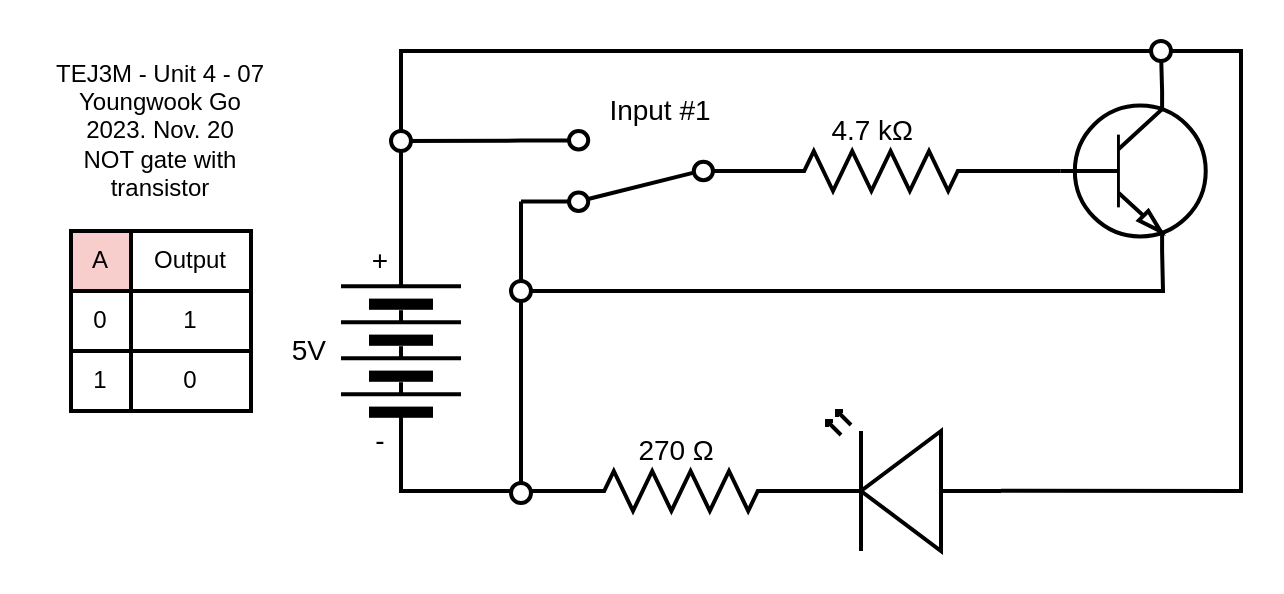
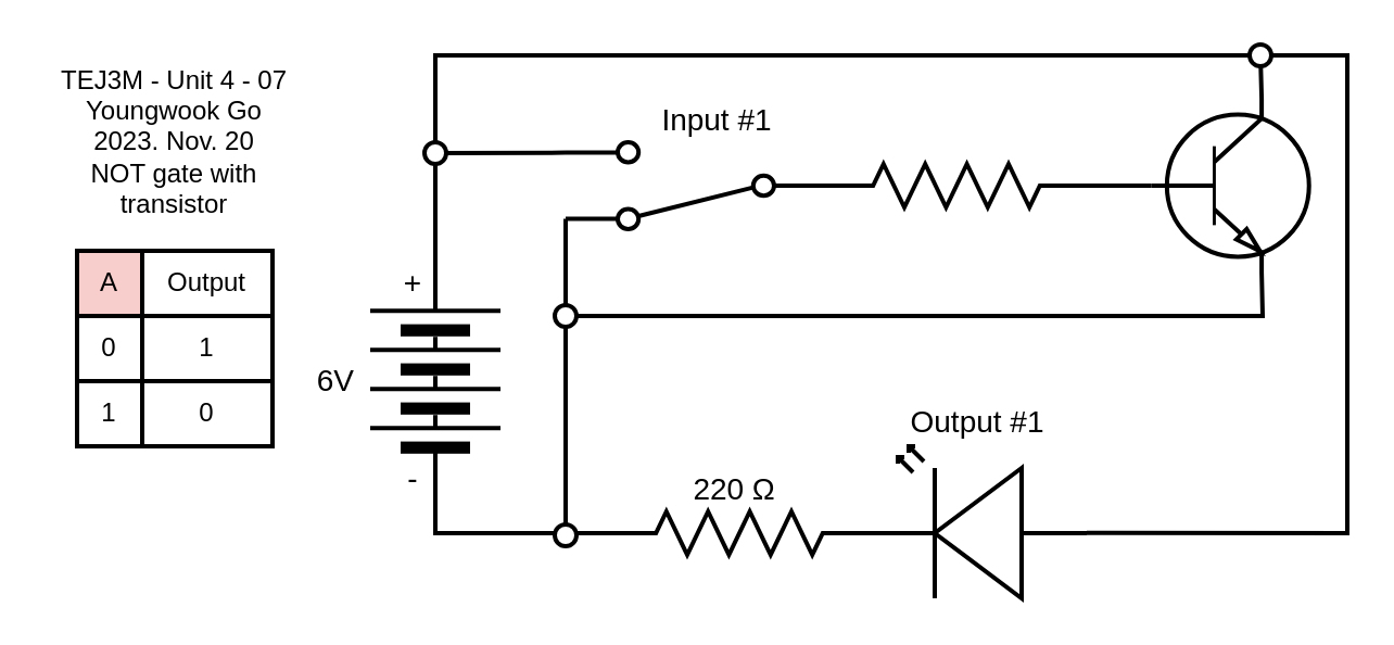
  <mxCell id="0" />
  <mxCell id="1" parent="0" />
  <mxCell id="2" value="&lt;div style=&quot;font-size: 12px;&quot;&gt;TEJ3M - Unit 4 - 07&lt;/div&gt;&lt;div style=&quot;font-size: 12px;&quot;&gt;Youngwook Go&lt;/div&gt;&lt;div style=&quot;font-size: 12px;&quot;&gt;2023. Nov. 20&lt;/div&gt;&lt;div style=&quot;&quot;&gt;NOT gate with transistor&lt;/div&gt;" style="text;html=1;strokeColor=none;fillColor=none;align=center;verticalAlign=middle;whiteSpace=wrap;rounded=0;strokeWidth=2;fontSize=12;" parent="1" vertex="1"><mxGeometry x="20" y="25" width="120" height="80" as="geometry" /></mxCell>
  <mxCell id="3" value="A" style="rounded=0;whiteSpace=wrap;html=1;strokeWidth=2;glass=0;fillColor=#f8cecc;" parent="1" vertex="1"><mxGeometry x="35" y="115" width="30" height="30" as="geometry" /></mxCell>
  <mxCell id="4" value="Output" style="rounded=0;whiteSpace=wrap;html=1;strokeWidth=2;glass=0;" parent="1" vertex="1"><mxGeometry x="65" y="115" width="60" height="30" as="geometry" /></mxCell>
  <mxCell id="5" value="0" style="rounded=0;whiteSpace=wrap;html=1;strokeWidth=2;glass=0;" parent="1" vertex="1"><mxGeometry x="35" y="145" width="30" height="30" as="geometry" /></mxCell>
  <mxCell id="6" value="1" style="rounded=0;whiteSpace=wrap;html=1;strokeWidth=2;glass=0;" parent="1" vertex="1"><mxGeometry x="35" y="175" width="30" height="30" as="geometry" /></mxCell>
  <mxCell id="7" value="1" style="rounded=0;whiteSpace=wrap;html=1;strokeWidth=2;glass=0;" parent="1" vertex="1"><mxGeometry x="65" y="145" width="60" height="30" as="geometry" /></mxCell>
  <mxCell id="8" value="0" style="rounded=0;whiteSpace=wrap;html=1;strokeWidth=2;glass=0;" parent="1" vertex="1"><mxGeometry x="65" y="175" width="60" height="30" as="geometry" /></mxCell>
  <mxCell id="9" style="edgeStyle=none;html=1;entryX=1;entryY=0.88;entryDx=0;entryDy=0;rounded=0;strokeWidth=2;endArrow=none;endFill=0;" edge="1" parent="1" source="10" target="15"><mxGeometry relative="1" as="geometry"><Array as="points"><mxPoint x="200" y="70" /></Array></mxGeometry></mxCell>
  <mxCell id="10" value="" style="pointerEvents=1;verticalLabelPosition=bottom;shadow=0;dashed=0;align=center;html=1;verticalAlign=top;shape=mxgraph.electrical.miscellaneous.batteryStack;rotation=-90;strokeWidth=2;" vertex="1" parent="1"><mxGeometry x="150" y="145" width="100" height="60" as="geometry" /></mxCell>
  <mxCell id="11" value="+" style="text;html=1;strokeColor=none;fillColor=none;align=center;verticalAlign=middle;whiteSpace=wrap;rounded=0;strokeWidth=2;fontSize=14;" vertex="1" parent="1"><mxGeometry x="180" y="120" width="20" height="20" as="geometry" /></mxCell>
  <mxCell id="12" value="-" style="text;html=1;strokeColor=none;fillColor=none;align=center;verticalAlign=middle;whiteSpace=wrap;rounded=0;strokeWidth=2;fontSize=14;" vertex="1" parent="1"><mxGeometry x="180" y="210" width="20" height="20" as="geometry" /></mxCell>
- <mxCell id="13" value="5V" style="text;html=1;strokeColor=none;fillColor=none;align=right;verticalAlign=middle;whiteSpace=wrap;rounded=0;strokeWidth=2;fontSize=14;" vertex="1" parent="1"><mxGeometry x="145" y="125" width="20" height="100" as="geometry" /></mxCell>
+ <mxCell id="13" value="6V" style="text;html=1;strokeColor=none;fillColor=none;align=right;verticalAlign=middle;whiteSpace=wrap;rounded=0;strokeWidth=2;fontSize=14;" vertex="1" parent="1"><mxGeometry x="145" y="125" width="20" height="100" as="geometry" /></mxCell>
  <mxCell id="14" style="edgeStyle=none;rounded=0;html=1;exitX=1;exitY=0.12;exitDx=0;exitDy=0;strokeWidth=2;endArrow=none;endFill=0;" edge="1" parent="1" source="15"><mxGeometry relative="1" as="geometry"><mxPoint x="260" y="245" as="targetPoint" /></mxGeometry></mxCell>
  <mxCell id="15" value="" style="shape=mxgraph.electrical.electro-mechanical.twoWaySwitch;elSwitchState=2;strokeWidth=2;rotation=-180;" vertex="1" parent="1"><mxGeometry x="260" y="65" width="120" height="40" as="geometry" /></mxCell>
  <mxCell id="16" value="" style="pointerEvents=1;verticalLabelPosition=bottom;shadow=0;dashed=0;align=center;html=1;verticalAlign=top;shape=mxgraph.electrical.resistors.resistor_2;strokeWidth=2;" vertex="1" parent="1"><mxGeometry x="380" y="75" width="120" height="20" as="geometry" /></mxCell>
- <mxCell id="17" value="4.7 kΩ&amp;nbsp;&amp;nbsp;" style="text;html=1;strokeColor=none;fillColor=none;align=center;verticalAlign=middle;whiteSpace=wrap;rounded=0;strokeWidth=2;fontSize=14;" vertex="1" parent="1"><mxGeometry x="380" y="55" width="120" height="20" as="geometry" /></mxCell>
  <mxCell id="18" value="Input #1" style="text;html=1;strokeColor=none;fillColor=none;align=center;verticalAlign=middle;whiteSpace=wrap;rounded=0;strokeWidth=2;fontSize=14;" vertex="1" parent="1"><mxGeometry x="280" y="45" width="100" height="20" as="geometry" /></mxCell>
  <mxCell id="19" style="edgeStyle=none;rounded=0;html=1;exitX=0;exitY=0.5;exitDx=0;exitDy=0;exitPerimeter=0;entryX=1;entryY=0.5;entryDx=0;entryDy=0;entryPerimeter=0;strokeWidth=2;endArrow=none;endFill=0;" edge="1" parent="1" source="22" target="16"><mxGeometry relative="1" as="geometry" /></mxCell>
  <mxCell id="20" style="edgeStyle=none;rounded=0;html=1;exitX=0.7;exitY=0;exitDx=0;exitDy=0;exitPerimeter=0;entryX=1;entryY=0.5;entryDx=0;entryDy=0;strokeWidth=2;endArrow=none;endFill=0;" edge="1" parent="1" source="22" target="10"><mxGeometry relative="1" as="geometry"><Array as="points"><mxPoint x="580" y="25" /><mxPoint x="200" y="25" /></Array></mxGeometry></mxCell>
  <mxCell id="21" style="edgeStyle=none;rounded=0;html=1;exitX=0.7;exitY=1;exitDx=0;exitDy=0;exitPerimeter=0;strokeWidth=2;endArrow=none;endFill=0;startArrow=none;" edge="1" parent="1" source="33"><mxGeometry relative="1" as="geometry"><Array as="points" /><mxPoint x="260" y="145" as="targetPoint" /></mxGeometry></mxCell>
  <mxCell id="22" value="" style="verticalLabelPosition=bottom;shadow=0;dashed=0;align=center;html=1;verticalAlign=top;shape=mxgraph.electrical.transistors.npn_transistor_1;strokeWidth=2;" vertex="1" parent="1"><mxGeometry x="526" y="45" width="80" height="80" as="geometry" /></mxCell>
  <mxCell id="23" style="edgeStyle=none;html=1;exitX=0;exitY=0.57;exitDx=0;exitDy=0;exitPerimeter=0;entryX=1;entryY=0.5;entryDx=0;entryDy=0;strokeWidth=2;rounded=0;endArrow=none;endFill=0;" edge="1" parent="1" source="24" target="30"><mxGeometry relative="1" as="geometry"><Array as="points"><mxPoint x="620" y="245" /><mxPoint x="620" y="25" /></Array></mxGeometry></mxCell>
  <mxCell id="24" value="" style="verticalLabelPosition=bottom;shadow=0;dashed=0;align=center;html=1;verticalAlign=top;shape=mxgraph.electrical.opto_electronics.led_2;pointerEvents=1;flipH=1;strokeWidth=2;" vertex="1" parent="1"><mxGeometry x="400" y="205" width="100" height="70" as="geometry" /></mxCell>
  <mxCell id="25" style="edgeStyle=none;rounded=0;html=1;exitX=0;exitY=0.5;exitDx=0;exitDy=0;exitPerimeter=0;entryX=0;entryY=0.5;entryDx=0;entryDy=0;strokeWidth=2;endArrow=none;endFill=0;" edge="1" parent="1" source="26" target="10"><mxGeometry relative="1" as="geometry"><Array as="points"><mxPoint x="200" y="245" /></Array></mxGeometry></mxCell>
  <mxCell id="26" value="" style="pointerEvents=1;verticalLabelPosition=bottom;shadow=0;dashed=0;align=center;html=1;verticalAlign=top;shape=mxgraph.electrical.resistors.resistor_2;strokeWidth=2;" vertex="1" parent="1"><mxGeometry x="280" y="235" width="120" height="20" as="geometry" /></mxCell>
- <mxCell id="28" value="&lt;span style=&quot;font-size: 14px;&quot;&gt;270&amp;nbsp;Ω&lt;/span&gt;&amp;nbsp;" style="text;html=1;strokeColor=none;fillColor=none;align=center;verticalAlign=middle;whiteSpace=wrap;rounded=0;strokeWidth=2;fontSize=14;" vertex="1" parent="1"><mxGeometry x="280" y="215" width="120" height="20" as="geometry" /></mxCell>
+ <mxCell id="27" value="Output #1" style="text;html=1;strokeColor=none;fillColor=none;align=center;verticalAlign=bottom;whiteSpace=wrap;rounded=0;strokeWidth=2;fontSize=14;" vertex="1" parent="1"><mxGeometry x="400" y="185" width="100" height="20" as="geometry" /></mxCell>
+ <mxCell id="28" value="&lt;span style=&quot;font-size: 14px;&quot;&gt;220&amp;nbsp;Ω&lt;/span&gt;&amp;nbsp;" style="text;html=1;strokeColor=none;fillColor=none;align=center;verticalAlign=middle;whiteSpace=wrap;rounded=0;strokeWidth=2;fontSize=14;" vertex="1" parent="1"><mxGeometry x="280" y="215" width="120" height="20" as="geometry" /></mxCell>
  <mxCell id="29" value="&lt;span style=&quot;color: rgba(0, 0, 0, 0); font-family: monospace; font-size: 0px; text-align: start;&quot;&gt;%3CmxGraphModel%3E%3Croot%3E%3CmxCell%20id%3D%220%22%2F%3E%3CmxCell%20id%3D%221%22%20parent%3D%220%22%2F%3E%3CmxCell%20id%3D%222%22%20value%3D%22Input%20%231%22%20style%3D%22text%3Bhtml%3D1%3BstrokeColor%3Dnone%3BfillColor%3Dnone%3Balign%3Dcenter%3BverticalAlign%3Dmiddle%3BwhiteSpace%3Dwrap%3Brounded%3D0%3BstrokeWidth%3D2%3BfontSize%3D14%3B%22%20vertex%3D%221%22%20parent%3D%221%22%3E%3CmxGeometry%20x%3D%22270%22%20y%3D%2280%22%20width%3D%22120%22%20height%3D%2220%22%20as%3D%22geometry%22%2F%3E%3C%2FmxCell%3E%3C%2Froot%3E%3C%2FmxGraphModel%3E&lt;/span&gt;" style="ellipse;whiteSpace=wrap;html=1;aspect=fixed;strokeWidth=2;" vertex="1" parent="1"><mxGeometry x="255" y="241" width="10" height="10" as="geometry" /></mxCell>
  <mxCell id="30" value="&lt;span style=&quot;color: rgba(0, 0, 0, 0); font-family: monospace; font-size: 0px; text-align: start;&quot;&gt;%3CmxGraphModel%3E%3Croot%3E%3CmxCell%20id%3D%220%22%2F%3E%3CmxCell%20id%3D%221%22%20parent%3D%220%22%2F%3E%3CmxCell%20id%3D%222%22%20value%3D%22Input%20%231%22%20style%3D%22text%3Bhtml%3D1%3BstrokeColor%3Dnone%3BfillColor%3Dnone%3Balign%3Dcenter%3BverticalAlign%3Dmiddle%3BwhiteSpace%3Dwrap%3Brounded%3D0%3BstrokeWidth%3D2%3BfontSize%3D14%3B%22%20vertex%3D%221%22%20parent%3D%221%22%3E%3CmxGeometry%20x%3D%22270%22%20y%3D%2280%22%20width%3D%22120%22%20height%3D%2220%22%20as%3D%22geometry%22%2F%3E%3C%2FmxCell%3E%3C%2Froot%3E%3C%2FmxGraphModel%3E&lt;/span&gt;" style="ellipse;whiteSpace=wrap;html=1;aspect=fixed;strokeWidth=2;" vertex="1" parent="1"><mxGeometry x="575" y="20" width="10" height="10" as="geometry" /></mxCell>
  <mxCell id="31" value="&lt;span style=&quot;color: rgba(0, 0, 0, 0); font-family: monospace; font-size: 0px; text-align: start;&quot;&gt;%3CmxGraphModel%3E%3Croot%3E%3CmxCell%20id%3D%220%22%2F%3E%3CmxCell%20id%3D%221%22%20parent%3D%220%22%2F%3E%3CmxCell%20id%3D%222%22%20value%3D%22Input%20%231%22%20style%3D%22text%3Bhtml%3D1%3BstrokeColor%3Dnone%3BfillColor%3Dnone%3Balign%3Dcenter%3BverticalAlign%3Dmiddle%3BwhiteSpace%3Dwrap%3Brounded%3D0%3BstrokeWidth%3D2%3BfontSize%3D14%3B%22%20vertex%3D%221%22%20parent%3D%221%22%3E%3CmxGeometry%20x%3D%22270%22%20y%3D%2280%22%20width%3D%22120%22%20height%3D%2220%22%20as%3D%22geometry%22%2F%3E%3C%2FmxCell%3E%3C%2Froot%3E%3C%2FmxGraphModel%3E&lt;/span&gt;" style="ellipse;whiteSpace=wrap;html=1;aspect=fixed;strokeWidth=2;" vertex="1" parent="1"><mxGeometry x="195" y="65" width="10" height="10" as="geometry" /></mxCell>
  <mxCell id="32" value="" style="edgeStyle=none;rounded=0;html=1;exitX=0.7;exitY=1;exitDx=0;exitDy=0;exitPerimeter=0;strokeWidth=2;endArrow=none;endFill=0;" edge="1" parent="1" source="22" target="33"><mxGeometry relative="1" as="geometry"><Array as="points"><mxPoint x="581" y="145" /></Array><mxPoint x="580.545" y="125" as="sourcePoint" /><mxPoint x="260" y="145" as="targetPoint" /></mxGeometry></mxCell>
  <mxCell id="33" value="&lt;span style=&quot;color: rgba(0, 0, 0, 0); font-family: monospace; font-size: 0px; text-align: start;&quot;&gt;%3CmxGraphModel%3E%3Croot%3E%3CmxCell%20id%3D%220%22%2F%3E%3CmxCell%20id%3D%221%22%20parent%3D%220%22%2F%3E%3CmxCell%20id%3D%222%22%20value%3D%22Input%20%231%22%20style%3D%22text%3Bhtml%3D1%3BstrokeColor%3Dnone%3BfillColor%3Dnone%3Balign%3Dcenter%3BverticalAlign%3Dmiddle%3BwhiteSpace%3Dwrap%3Brounded%3D0%3BstrokeWidth%3D2%3BfontSize%3D14%3B%22%20vertex%3D%221%22%20parent%3D%221%22%3E%3CmxGeometry%20x%3D%22270%22%20y%3D%2280%22%20width%3D%22120%22%20height%3D%2220%22%20as%3D%22geometry%22%2F%3E%3C%2FmxCell%3E%3C%2Froot%3E%3C%2FmxGraphModel%3E&lt;/span&gt;" style="ellipse;whiteSpace=wrap;html=1;aspect=fixed;strokeWidth=2;" vertex="1" parent="1"><mxGeometry x="255" y="140" width="10" height="10" as="geometry" /></mxCell>
